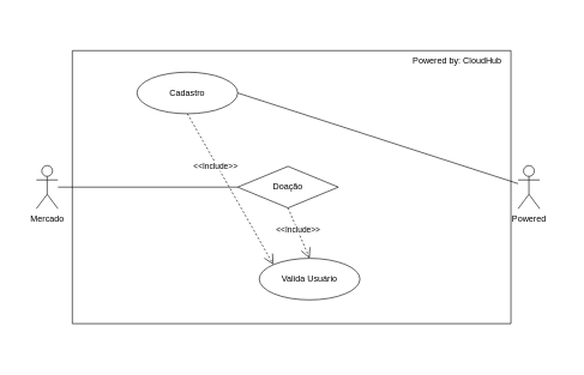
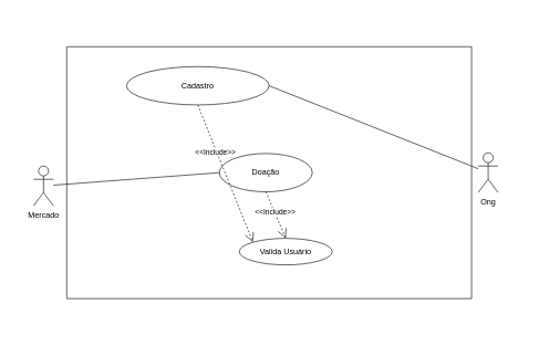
  <mxCell id="0" />
  <mxCell id="1" parent="0" />
  <mxCell id="2" value="" style="rounded=0;whiteSpace=wrap;html=1;strokeColor=none;" vertex="1" parent="1"><mxGeometry x="20" y="20" width="770" height="480" as="geometry" /></mxCell>
- <mxCell id="3" value="Mercado" style="shape=umlActor;verticalLabelPosition=bottom;verticalAlign=top;html=1;outlineConnect=0;" vertex="1" parent="1"><mxGeometry x="50" y="230" width="30" height="60" as="geometry" /></mxCell>
- <mxCell id="4" value="Powered" style="shape=umlActor;verticalLabelPosition=bottom;verticalAlign=top;html=1;outlineConnect=0;" vertex="1" parent="1"><mxGeometry x="720" y="230" width="30" height="60" as="geometry" /></mxCell>
+ <mxCell id="3" value="Mercado" style="shape=umlActor;verticalLabelPosition=bottom;verticalAlign=top;html=1;outlineConnect=0;" vertex="1" parent="1"><mxGeometry x="50" y="250" width="30" height="60" as="geometry" /></mxCell>
+ <mxCell id="4" value="Ong" style="shape=umlActor;verticalLabelPosition=bottom;verticalAlign=top;html=1;outlineConnect=0;" vertex="1" parent="1"><mxGeometry x="720" y="230" width="30" height="60" as="geometry" /></mxCell>
  <mxCell id="5" value="" style="group" vertex="1" connectable="0" parent="1"><mxGeometry x="100" y="70" width="610" height="380" as="geometry" /></mxCell>
  <mxCell id="6" value="" style="endArrow=none;html=1;rounded=0;" edge="1" parent="5"><mxGeometry width="50" height="50" relative="1" as="geometry"><mxPoint y="380.0" as="sourcePoint" /><mxPoint as="targetPoint" /></mxGeometry></mxCell>
  <mxCell id="7" value="" style="endArrow=none;html=1;rounded=0;" edge="1" parent="5"><mxGeometry width="50" height="50" relative="1" as="geometry"><mxPoint x="610" y="380.0" as="sourcePoint" /><mxPoint x="610" as="targetPoint" /></mxGeometry></mxCell>
  <mxCell id="8" value="" style="endArrow=none;html=1;rounded=0;" edge="1" parent="5"><mxGeometry width="50" height="50" relative="1" as="geometry"><mxPoint as="sourcePoint" /><mxPoint x="610" as="targetPoint" /></mxGeometry></mxCell>
  <mxCell id="9" value="" style="endArrow=none;html=1;rounded=0;" edge="1" parent="5"><mxGeometry width="50" height="50" relative="1" as="geometry"><mxPoint y="380.0" as="sourcePoint" /><mxPoint x="610" y="380.0" as="targetPoint" /></mxGeometry></mxCell>
- <mxCell id="10" value="Powered by: CloudHub" style="text;html=1;align=center;verticalAlign=middle;resizable=0;points=[];autosize=1;strokeColor=none;fillColor=none;" vertex="1" parent="5"><mxGeometry x="460" width="150" height="30" as="geometry" /></mxCell>
- <mxCell id="11" value="Cadastro" style="ellipse;whiteSpace=wrap;html=1;" vertex="1" parent="5"><mxGeometry x="90" y="29.996" width="140" height="57.826" as="geometry" /></mxCell>
- <mxCell id="12" value="Doação" style="rhombus;whiteSpace=wrap;html=1;" vertex="1" parent="5"><mxGeometry x="230" y="161.087" width="140" height="57.826" as="geometry" /></mxCell>
- <mxCell id="13" value="Valida Usuário" style="ellipse;whiteSpace=wrap;html=1;" vertex="1" parent="5"><mxGeometry x="260" y="289.13" width="140" height="57.826" as="geometry" /></mxCell>
+ <mxCell id="11" value="Cadastro" style="ellipse;whiteSpace=wrap;html=1;" vertex="1" parent="5"><mxGeometry x="90" y="29.996" width="215" height="57.826" as="geometry" /></mxCell>
+ <mxCell id="12" value="Doação" style="ellipse;whiteSpace=wrap;html=1;" vertex="1" parent="5"><mxGeometry x="230" y="161.087" width="140" height="57.826" as="geometry" /></mxCell>
+ <mxCell id="13" value="Valida Usuário" style="ellipse;whiteSpace=wrap;html=1;" vertex="1" parent="5"><mxGeometry x="260" y="289.13" width="140" height="40" as="geometry" /></mxCell>
  <mxCell id="14" value="" style="endArrow=open;endSize=12;dashed=1;html=1;rounded=0;exitX=0.5;exitY=1;exitDx=0;exitDy=0;entryX=0;entryY=0;entryDx=0;entryDy=0;" edge="1" parent="5" source="11" target="13"><mxGeometry width="160" relative="1" as="geometry"><mxPoint x="170" y="446.087" as="sourcePoint" /><mxPoint x="330" y="446.087" as="targetPoint" /></mxGeometry></mxCell>
  <mxCell id="15" value="&amp;lt;&amp;lt;Include&amp;gt;&amp;gt;" style="edgeLabel;html=1;align=center;verticalAlign=middle;resizable=0;points=[];" vertex="1" connectable="0" parent="14"><mxGeometry x="-0.324" y="-2" relative="1" as="geometry"><mxPoint as="offset" /></mxGeometry></mxCell>
  <mxCell id="16" value="" style="endArrow=open;endSize=12;dashed=1;html=1;rounded=0;exitX=0.5;exitY=1;exitDx=0;exitDy=0;entryX=0.5;entryY=0;entryDx=0;entryDy=0;" edge="1" parent="5" source="12" target="13"><mxGeometry width="160" relative="1" as="geometry"><mxPoint x="450" y="454.348" as="sourcePoint" /><mxPoint x="610" y="454.348" as="targetPoint" /></mxGeometry></mxCell>
  <mxCell id="17" value="&amp;lt;&amp;lt;Include&amp;gt;&amp;gt;" style="edgeLabel;html=1;align=center;verticalAlign=middle;resizable=0;points=[];" vertex="1" connectable="0" parent="16"><mxGeometry x="-0.142" y="1" relative="1" as="geometry"><mxPoint as="offset" /></mxGeometry></mxCell>
  <mxCell id="18" value="" style="endArrow=none;html=1;rounded=0;entryX=0;entryY=0.5;entryDx=0;entryDy=0;" edge="1" parent="1" source="3" target="12"><mxGeometry width="50" height="50" relative="1" as="geometry"><mxPoint x="80" y="130" as="sourcePoint" /><mxPoint x="370" y="130" as="targetPoint" /></mxGeometry></mxCell>
  <mxCell id="19" value="" style="endArrow=none;html=1;rounded=0;exitX=1;exitY=0.5;exitDx=0;exitDy=0;" edge="1" parent="1" source="11" target="4"><mxGeometry width="50" height="50" relative="1" as="geometry"><mxPoint x="695" y="192" as="sourcePoint" /><mxPoint x="775" y="120" as="targetPoint" /></mxGeometry></mxCell>
